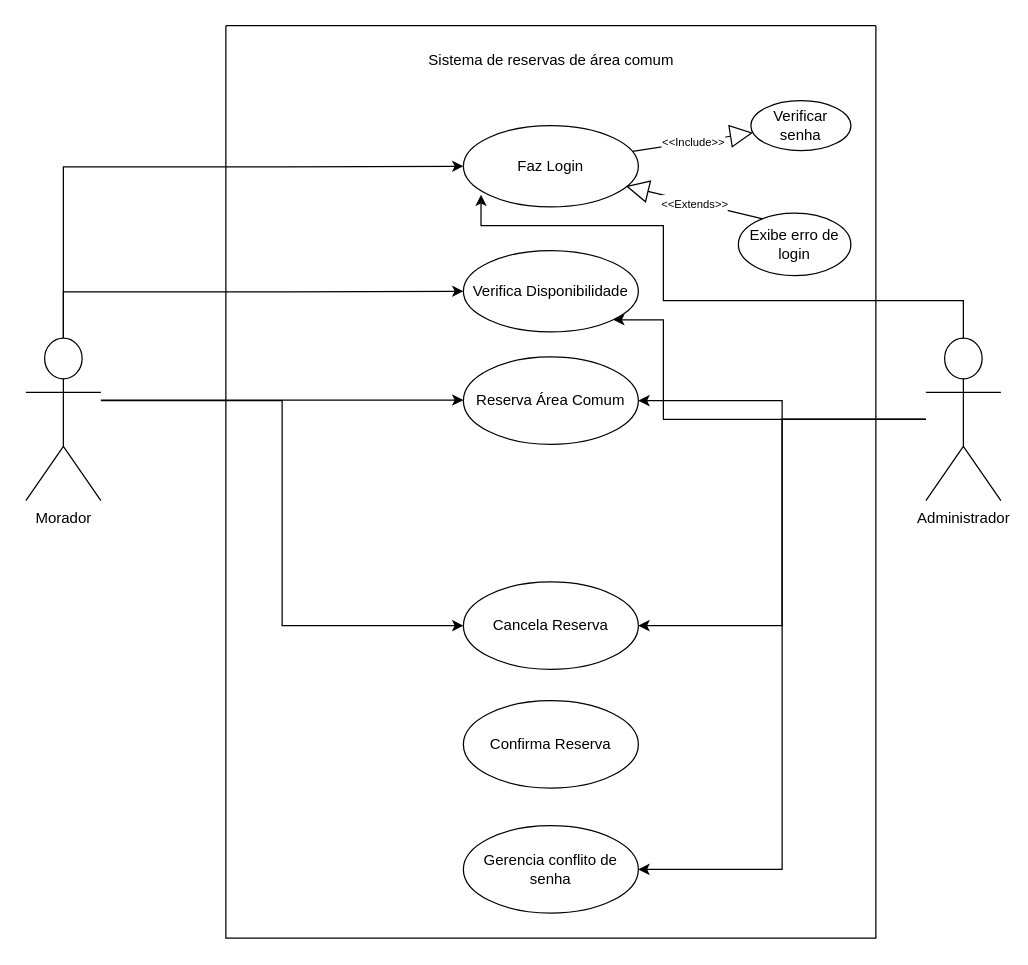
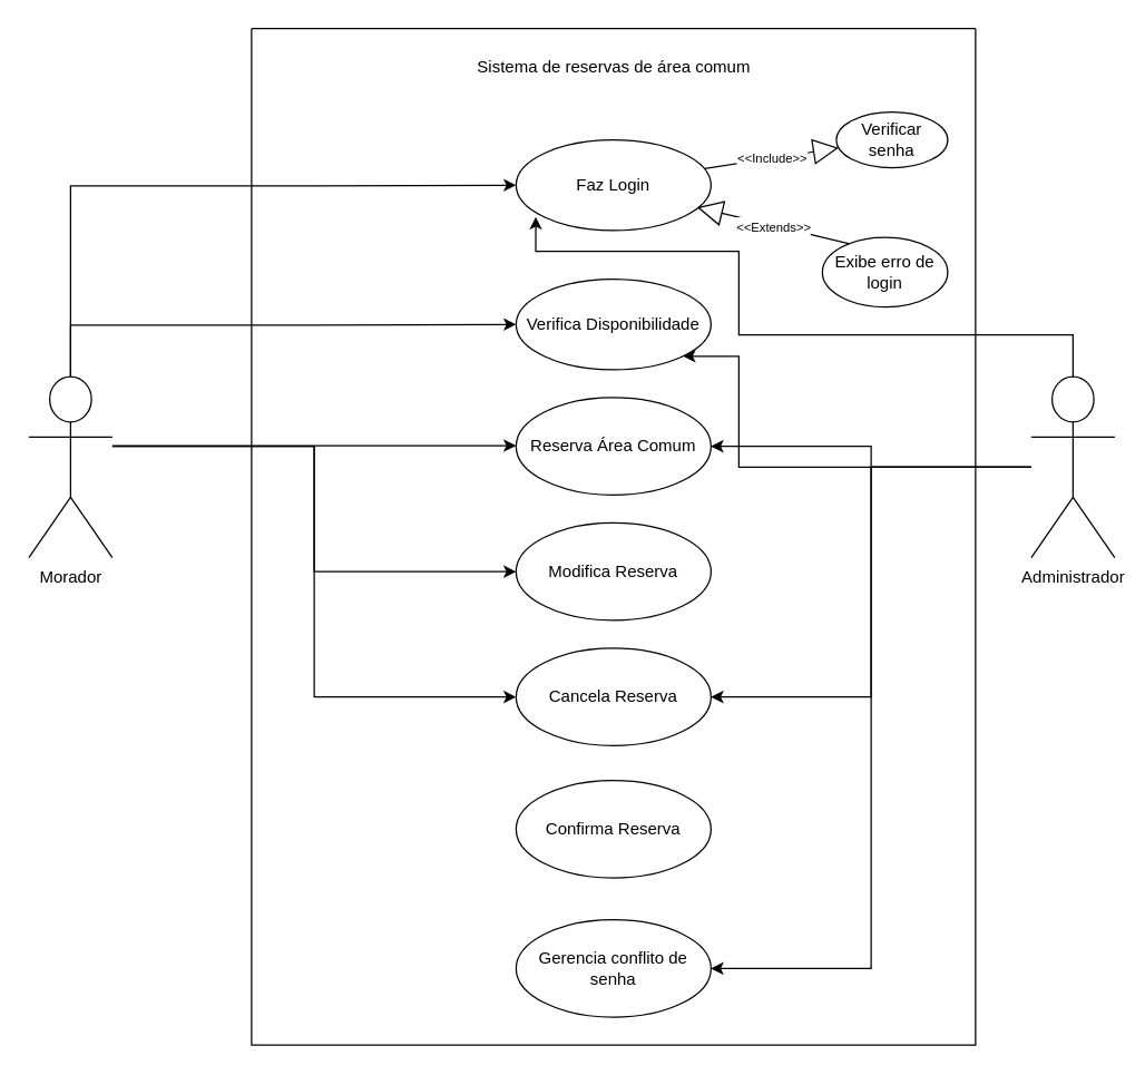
  <mxCell id="0" />
  <mxCell id="1" parent="0" />
  <mxCell id="2" value="" style="swimlane;startSize=0;" vertex="1" parent="1"><mxGeometry x="180" y="20" width="520" height="730" as="geometry"><mxRectangle x="170" y="160" width="50" height="40" as="alternateBounds" /></mxGeometry></mxCell>
  <mxCell id="3" value="Sistema de reservas de área comum" style="text;html=1;align=center;verticalAlign=middle;resizable=0;points=[];autosize=1;strokeColor=none;fillColor=none;" vertex="1" parent="2"><mxGeometry x="150" y="13" width="220" height="30" as="geometry" /></mxCell>
  <mxCell id="4" value="Faz Login" style="ellipse;whiteSpace=wrap;html=1;" vertex="1" parent="2"><mxGeometry x="190" y="80" width="140" height="65" as="geometry" /></mxCell>
  <mxCell id="5" value="Verificar senha" style="ellipse;whiteSpace=wrap;html=1;" vertex="1" parent="2"><mxGeometry x="420" y="60" width="80" height="40" as="geometry" /></mxCell>
  <mxCell id="6" value="Exibe erro de login" style="ellipse;whiteSpace=wrap;html=1;" vertex="1" parent="2"><mxGeometry x="410" y="150" width="90" height="50" as="geometry" /></mxCell>
  <mxCell id="7" value="&lt;font style=&quot;font-size: 9px;&quot;&gt;&amp;lt;&amp;lt;Extends&amp;gt;&amp;gt;&lt;/font&gt;" style="endArrow=block;endSize=16;endFill=0;html=1;rounded=0;exitX=0.217;exitY=0.091;exitDx=0;exitDy=0;entryX=0.929;entryY=0.745;entryDx=0;entryDy=0;exitPerimeter=0;entryPerimeter=0;" edge="1" parent="2" source="6" target="4"><mxGeometry width="160" relative="1" as="geometry"><mxPoint x="80" y="390" as="sourcePoint" /><mxPoint x="240" y="390" as="targetPoint" /></mxGeometry></mxCell>
  <mxCell id="8" value="&lt;font style=&quot;font-size: 9px;&quot;&gt;&amp;lt;&amp;lt;Include&amp;gt;&amp;gt;&lt;/font&gt;" style="endArrow=block;endSize=16;endFill=0;html=1;rounded=0;exitX=0.967;exitY=0.318;exitDx=0;exitDy=0;exitPerimeter=0;" edge="1" parent="2" source="4" target="5"><mxGeometry width="160" relative="1" as="geometry"><mxPoint x="390" y="165" as="sourcePoint" /><mxPoint x="340" y="148" as="targetPoint" /></mxGeometry></mxCell>
  <mxCell id="9" style="edgeStyle=orthogonalEdgeStyle;rounded=0;orthogonalLoop=1;jettySize=auto;html=1;entryX=0;entryY=0.5;entryDx=0;entryDy=0;" edge="1" parent="2" source="14" target="4"><mxGeometry relative="1" as="geometry"><Array as="points"><mxPoint x="-130" y="113" /><mxPoint x="45" y="113" /></Array></mxGeometry></mxCell>
  <mxCell id="10" style="edgeStyle=orthogonalEdgeStyle;rounded=0;orthogonalLoop=1;jettySize=auto;html=1;entryX=0;entryY=0.5;entryDx=0;entryDy=0;" edge="1" parent="2" source="14" target="15"><mxGeometry relative="1" as="geometry"><Array as="points"><mxPoint x="-130" y="213" /><mxPoint x="45" y="213" /></Array></mxGeometry></mxCell>
  <mxCell id="11" style="edgeStyle=orthogonalEdgeStyle;rounded=0;orthogonalLoop=1;jettySize=auto;html=1;" edge="1" parent="2"><mxGeometry relative="1" as="geometry"><mxPoint x="-100" y="299.58" as="sourcePoint" /><mxPoint x="190" y="299.58" as="targetPoint" /><Array as="points"><mxPoint x="-20" y="299.58" /><mxPoint x="-20" y="299.58" /></Array></mxGeometry></mxCell>
+ <mxCell id="12" style="edgeStyle=orthogonalEdgeStyle;rounded=0;orthogonalLoop=1;jettySize=auto;html=1;" edge="1" parent="2" source="14" target="17"><mxGeometry relative="1" as="geometry"><Array as="points"><mxPoint x="45" y="300" /><mxPoint x="45" y="390" /></Array></mxGeometry></mxCell>
  <mxCell id="13" style="edgeStyle=orthogonalEdgeStyle;rounded=0;orthogonalLoop=1;jettySize=auto;html=1;entryX=0;entryY=0.5;entryDx=0;entryDy=0;" edge="1" parent="2" source="14" target="18"><mxGeometry relative="1" as="geometry"><Array as="points"><mxPoint x="45" y="300" /><mxPoint x="45" y="480" /></Array></mxGeometry></mxCell>
  <mxCell id="14" value="Morador" style="shape=umlActor;verticalLabelPosition=bottom;verticalAlign=top;html=1;" vertex="1" parent="2"><mxGeometry x="-160" y="250" width="60" height="130" as="geometry" /></mxCell>
  <mxCell id="15" value="Verifica Disponibilidade" style="ellipse;whiteSpace=wrap;html=1;" vertex="1" parent="2"><mxGeometry x="190" y="180" width="140" height="65" as="geometry" /></mxCell>
  <mxCell id="16" value="Reserva Área Comum" style="ellipse;whiteSpace=wrap;html=1;" vertex="1" parent="2"><mxGeometry x="190" y="265" width="140" height="70" as="geometry" /></mxCell>
+ <mxCell id="17" value="Modifica Reserva" style="ellipse;whiteSpace=wrap;html=1;" vertex="1" parent="2"><mxGeometry x="190" y="355" width="140" height="70" as="geometry" /></mxCell>
  <mxCell id="18" value="Cancela Reserva" style="ellipse;whiteSpace=wrap;html=1;" vertex="1" parent="2"><mxGeometry x="190" y="445" width="140" height="70" as="geometry" /></mxCell>
  <mxCell id="19" value="Confirma Reserva" style="ellipse;whiteSpace=wrap;html=1;" vertex="1" parent="2"><mxGeometry x="190" y="540" width="140" height="70" as="geometry" /></mxCell>
  <mxCell id="20" value="Gerencia conflito de senha" style="ellipse;whiteSpace=wrap;html=1;" vertex="1" parent="2"><mxGeometry x="190" y="640" width="140" height="70" as="geometry" /></mxCell>
  <mxCell id="21" style="edgeStyle=orthogonalEdgeStyle;rounded=0;orthogonalLoop=1;jettySize=auto;html=1;entryX=1;entryY=0.5;entryDx=0;entryDy=0;" edge="1" parent="1" source="25" target="18"><mxGeometry relative="1" as="geometry" /></mxCell>
  <mxCell id="22" style="edgeStyle=orthogonalEdgeStyle;rounded=0;orthogonalLoop=1;jettySize=auto;html=1;" edge="1" parent="1" source="25" target="16"><mxGeometry relative="1" as="geometry" /></mxCell>
  <mxCell id="23" style="edgeStyle=orthogonalEdgeStyle;rounded=0;orthogonalLoop=1;jettySize=auto;html=1;entryX=1;entryY=0.5;entryDx=0;entryDy=0;" edge="1" parent="1" source="25" target="20"><mxGeometry relative="1" as="geometry" /></mxCell>
  <mxCell id="24" style="edgeStyle=orthogonalEdgeStyle;rounded=0;orthogonalLoop=1;jettySize=auto;html=1;entryX=1;entryY=1;entryDx=0;entryDy=0;" edge="1" parent="1" source="25" target="15"><mxGeometry relative="1" as="geometry"><Array as="points"><mxPoint x="530" y="335" /><mxPoint x="530" y="255" /></Array></mxGeometry></mxCell>
  <mxCell id="25" value="Administrador" style="shape=umlActor;verticalLabelPosition=bottom;verticalAlign=top;html=1;" vertex="1" parent="1"><mxGeometry x="740" y="270" width="60" height="130" as="geometry" /></mxCell>
  <mxCell id="26" style="edgeStyle=orthogonalEdgeStyle;rounded=0;orthogonalLoop=1;jettySize=auto;html=1;entryX=0.101;entryY=0.851;entryDx=0;entryDy=0;entryPerimeter=0;" edge="1" parent="1" source="25" target="4"><mxGeometry relative="1" as="geometry"><Array as="points"><mxPoint x="770" y="240" /><mxPoint x="530" y="240" /><mxPoint x="530" y="180" /><mxPoint x="384" y="180" /></Array></mxGeometry></mxCell>
